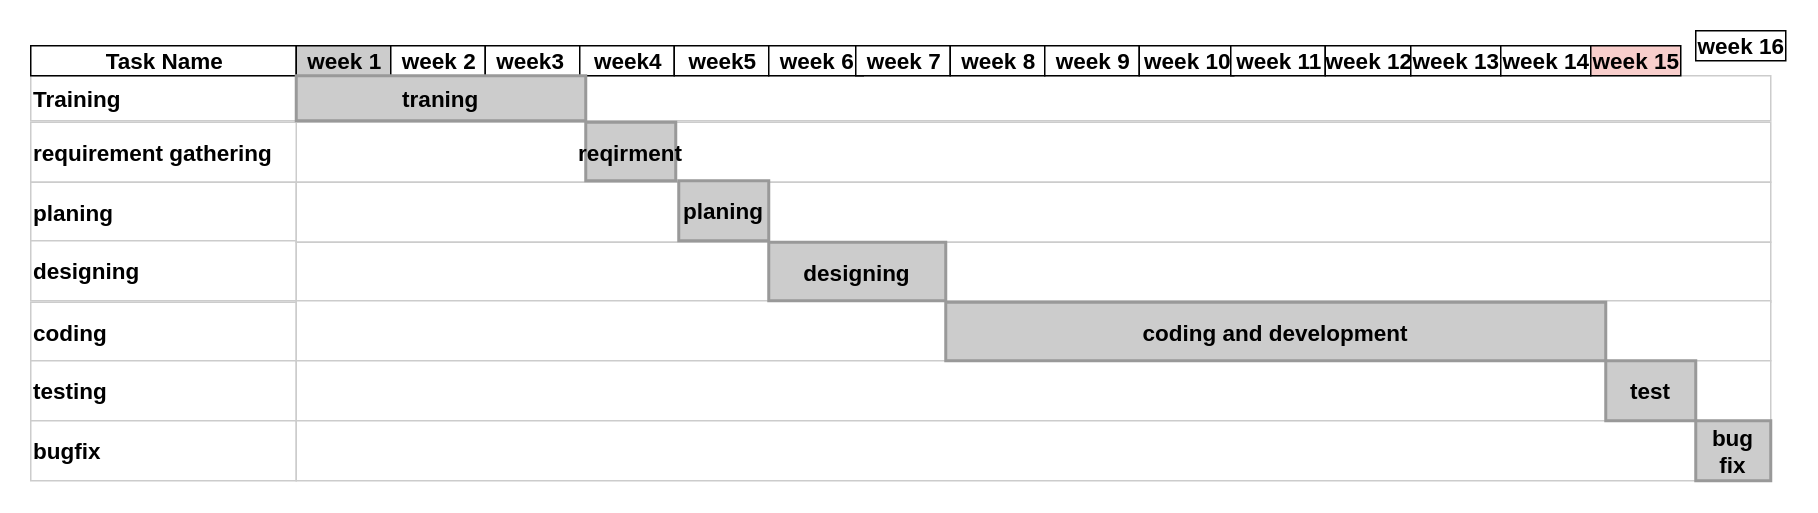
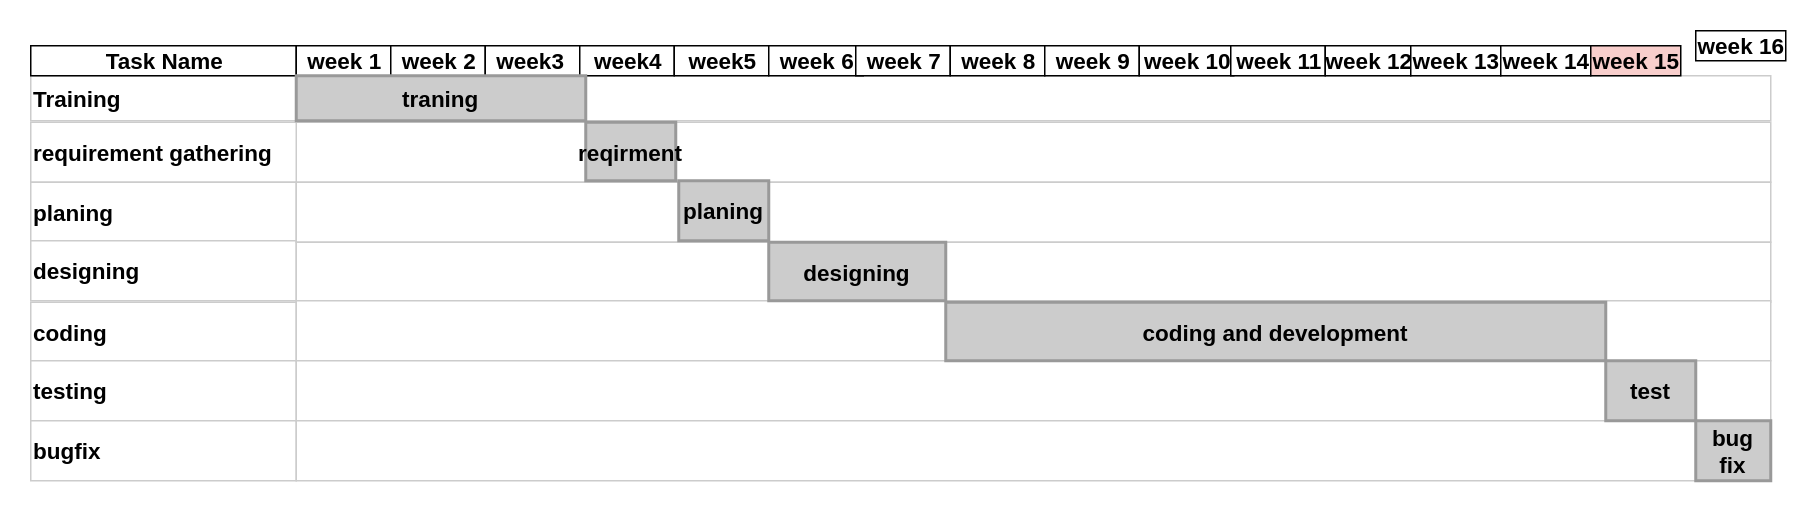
  <mxCell id="0" style=";html=1;" />
  <mxCell id="1" style=";html=1;" parent="0" />
  <mxCell id="2" value="" style="align=left;strokeColor=#CCCCCC;html=1;fontStyle=1;fontSize=15;" parent="1" vertex="1"><mxGeometry x="197" y="81" width="983" height="40" as="geometry" /></mxCell>
  <mxCell id="3" value="Training" style="align=left;strokeColor=#CCCCCC;html=1;fontStyle=1;fontSize=15;" parent="1" vertex="1"><mxGeometry x="20" y="50" width="177" height="30" as="geometry" /></mxCell>
  <mxCell id="4" value="requirement gathering" style="align=left;strokeColor=#CCCCCC;html=1;fontStyle=1;fontSize=15;" parent="1" vertex="1"><mxGeometry x="20" y="81" width="177" height="40" as="geometry" /></mxCell>
  <mxCell id="5" value="planing" style="align=left;strokeColor=#CCCCCC;html=1;fontStyle=1;fontSize=15;" parent="1" vertex="1"><mxGeometry x="20" y="121" width="177" height="40" as="geometry" /></mxCell>
  <mxCell id="6" value="designing" style="align=left;strokeColor=#CCCCCC;html=1;fontStyle=1;fontSize=15;" parent="1" vertex="1"><mxGeometry x="20" y="160" width="177" height="40" as="geometry" /></mxCell>
  <mxCell id="7" value="coding" style="align=left;strokeColor=#CCCCCC;html=1;fontStyle=1;fontSize=15;" parent="1" vertex="1"><mxGeometry x="20" y="201" width="177" height="39" as="geometry" /></mxCell>
  <mxCell id="8" value="testing" style="align=left;strokeColor=#CCCCCC;html=1;fontStyle=1;fontSize=15;" parent="1" vertex="1"><mxGeometry x="20" y="240" width="177" height="40" as="geometry" /></mxCell>
  <mxCell id="9" value="Task Name" style="strokeWidth=1;fontStyle=1;html=1;fontSize=15;" parent="1" vertex="1"><mxGeometry x="20" y="30" width="177" height="20" as="geometry" /></mxCell>
  <mxCell id="10" value="bugfix" style="align=left;strokeColor=#CCCCCC;html=1;fontStyle=1;fontSize=15;" parent="1" vertex="1"><mxGeometry x="20" y="280" width="177" height="40" as="geometry" /></mxCell>
  <mxCell id="11" value="" style="align=left;strokeColor=#CCCCCC;html=1;fontStyle=1;fontSize=15;" parent="1" vertex="1"><mxGeometry x="197" y="50" width="983" height="30" as="geometry" /></mxCell>
- <mxCell id="12" value="week 1" style="strokeWidth=1;fontStyle=1;html=1;fontSize=15;fillColor=#cccccc;" parent="1" vertex="1"><mxGeometry x="197" y="30" width="63" height="20" as="geometry" /></mxCell>
+ <mxCell id="12" value="week 1" style="strokeWidth=1;fontStyle=1;html=1;fontSize=15;" parent="1" vertex="1"><mxGeometry x="197" y="30" width="63" height="20" as="geometry" /></mxCell>
  <mxCell id="13" value="week 2" style="strokeWidth=1;fontStyle=1;html=1;fontSize=15;" parent="1" vertex="1"><mxGeometry x="260" y="30" width="63" height="20" as="geometry" /></mxCell>
  <mxCell id="14" value="week3&amp;nbsp;" style="strokeWidth=1;fontStyle=1;html=1;fontSize=15;" parent="1" vertex="1"><mxGeometry x="323" y="30" width="63" height="20" as="geometry" /></mxCell>
  <mxCell id="15" value="week4" style="strokeWidth=1;fontStyle=1;html=1;fontSize=15;" parent="1" vertex="1"><mxGeometry x="386" y="30" width="63" height="20" as="geometry" /></mxCell>
  <mxCell id="16" value="week5" style="strokeWidth=1;fontStyle=1;html=1;fontSize=15;" parent="1" vertex="1"><mxGeometry x="449" y="30" width="63" height="20" as="geometry" /></mxCell>
  <mxCell id="17" value="week 6" style="strokeWidth=1;fontStyle=1;html=1;fontSize=15;" parent="1" vertex="1"><mxGeometry x="512" y="30" width="63" height="20" as="geometry" /></mxCell>
  <mxCell id="18" value="week 7" style="strokeWidth=1;fontStyle=1;html=1;fontSize=15;" parent="1" vertex="1"><mxGeometry x="570" y="30" width="63" height="20" as="geometry" /></mxCell>
  <mxCell id="19" value="week 8" style="strokeWidth=1;fontStyle=1;html=1;fontSize=15;" parent="1" vertex="1"><mxGeometry x="633" y="30" width="63" height="20" as="geometry" /></mxCell>
  <mxCell id="20" value="week 9" style="strokeWidth=1;fontStyle=1;html=1;fontSize=15;" parent="1" vertex="1"><mxGeometry x="696" y="30" width="63" height="20" as="geometry" /></mxCell>
  <mxCell id="21" value="week 10" style="strokeWidth=1;fontStyle=1;html=1;fontSize=15;" parent="1" vertex="1"><mxGeometry x="759" y="30" width="63" height="20" as="geometry" /></mxCell>
  <mxCell id="22" value="week 11" style="strokeWidth=1;fontStyle=1;html=1;fontSize=15;" parent="1" vertex="1"><mxGeometry x="820" y="30" width="63" height="20" as="geometry" /></mxCell>
  <mxCell id="23" value="week 12" style="strokeWidth=1;fontStyle=1;html=1;fontSize=15;" parent="1" vertex="1"><mxGeometry x="883" y="30" width="57" height="20" as="geometry" /></mxCell>
  <mxCell id="24" value="" style="align=left;strokeColor=#CCCCCC;html=1;fontStyle=1;fontSize=15;" parent="1" vertex="1"><mxGeometry x="197" y="121" width="983" height="40" as="geometry" /></mxCell>
  <mxCell id="25" value="" style="align=left;strokeColor=#CCCCCC;html=1;fontStyle=1;fontSize=15;" parent="1" vertex="1"><mxGeometry x="197" y="161" width="983" height="40" as="geometry" /></mxCell>
  <mxCell id="26" value="" style="align=left;strokeColor=#CCCCCC;html=1;fontStyle=1;fontSize=15;" parent="1" vertex="1"><mxGeometry x="197" y="200" width="983" height="40" as="geometry" /></mxCell>
  <mxCell id="27" value="" style="align=left;strokeColor=#CCCCCC;html=1;fontStyle=1;fontSize=15;" parent="1" vertex="1"><mxGeometry x="197" y="240" width="983" height="40" as="geometry" /></mxCell>
  <mxCell id="28" value="" style="align=left;strokeColor=#CCCCCC;html=1;fontStyle=1;fontSize=15;" parent="1" vertex="1"><mxGeometry x="197" y="280" width="983" height="40" as="geometry" /></mxCell>
  <mxCell id="29" value="traning" style="whiteSpace=wrap;html=1;strokeWidth=2;fillColor=#CCCCCC;gradientColor=none;fontSize=15;align=center;strokeColor=#999999;fontStyle=1" parent="1" vertex="1"><mxGeometry x="197" y="50" width="193" height="30" as="geometry" /></mxCell>
  <mxCell id="30" value="reqirment" style="whiteSpace=wrap;html=1;strokeWidth=2;fillColor=#CCCCCC;gradientColor=none;fontSize=15;align=center;strokeColor=#999999;fontStyle=1" parent="1" vertex="1"><mxGeometry x="390" y="81" width="60" height="39" as="geometry" /></mxCell>
  <mxCell id="31" value="coding and development" style="whiteSpace=wrap;html=1;strokeWidth=2;fillColor=#CCCCCC;gradientColor=none;fontSize=15;align=center;strokeColor=#999999;fontStyle=1" parent="1" vertex="1"><mxGeometry x="630" y="201" width="440" height="39" as="geometry" /></mxCell>
  <mxCell id="32" value="test" style="whiteSpace=wrap;html=1;strokeWidth=2;fillColor=#CCCCCC;gradientColor=none;fontSize=15;align=center;strokeColor=#999999;fontStyle=1" parent="1" vertex="1"><mxGeometry x="1070" y="240" width="60" height="40" as="geometry" /></mxCell>
  <mxCell id="33" value="bug fix" style="whiteSpace=wrap;html=1;strokeWidth=2;fillColor=#CCCCCC;gradientColor=none;fontSize=15;align=center;strokeColor=#999999;fontStyle=1" parent="1" vertex="1"><mxGeometry x="1130" y="280" width="50" height="40" as="geometry" /></mxCell>
  <mxCell id="34" value="week 13" style="strokeWidth=1;fontStyle=1;html=1;fontSize=15;" parent="1" vertex="1"><mxGeometry x="940" y="30" width="60" height="20" as="geometry" /></mxCell>
  <mxCell id="35" value="week 14" style="strokeWidth=1;fontStyle=1;html=1;fontSize=15;" parent="1" vertex="1"><mxGeometry x="1000" y="30" width="60" height="20" as="geometry" /></mxCell>
  <mxCell id="36" value="week 15" style="strokeWidth=1;fontStyle=1;html=1;fontSize=15;fillColor=#f8cecc;" parent="1" vertex="1"><mxGeometry x="1060" y="30" width="60" height="20" as="geometry" /></mxCell>
  <mxCell id="37" value="week 16" style="strokeWidth=1;fontStyle=1;html=1;fontSize=15;" parent="1" vertex="1"><mxGeometry x="1130" y="20" width="60" height="20" as="geometry" /></mxCell>
  <mxCell id="38" value="planing" style="whiteSpace=wrap;html=1;strokeWidth=2;fillColor=#CCCCCC;gradientColor=none;fontSize=15;align=center;strokeColor=#999999;fontStyle=1" parent="1" vertex="1"><mxGeometry x="452" y="120" width="60" height="40" as="geometry" /></mxCell>
  <mxCell id="39" value="designing" style="whiteSpace=wrap;html=1;strokeWidth=2;fillColor=#CCCCCC;gradientColor=none;fontSize=15;align=center;strokeColor=#999999;fontStyle=1" parent="1" vertex="1"><mxGeometry x="512" y="161" width="118" height="39" as="geometry" /></mxCell>
